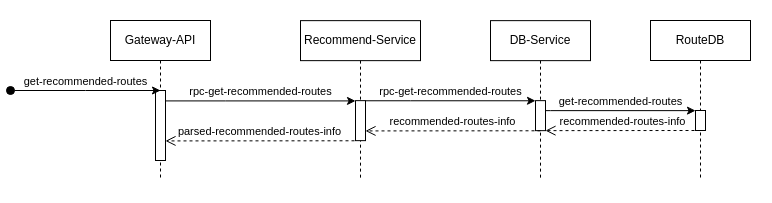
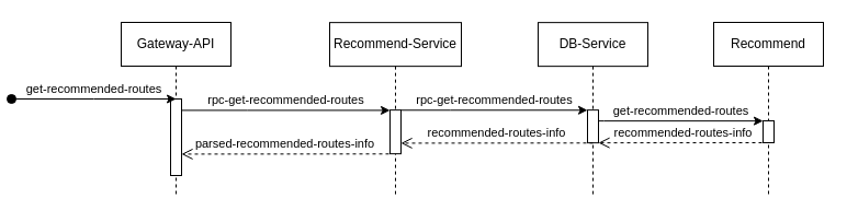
  <mxCell id="0" />
  <mxCell id="1" parent="0" />
  <mxCell id="2" value="Gateway-API" style="shape=umlLifeline;perimeter=lifelinePerimeter;whiteSpace=wrap;html=1;container=0;dropTarget=0;collapsible=0;recursiveResize=0;outlineConnect=0;portConstraint=eastwest;newEdgeStyle={&quot;edgeStyle&quot;:&quot;elbowEdgeStyle&quot;,&quot;elbow&quot;:&quot;vertical&quot;,&quot;curved&quot;:0,&quot;rounded&quot;:0};" parent="1" vertex="1"><mxGeometry x="20" y="20" width="100" height="160" as="geometry" /></mxCell>
  <mxCell id="3" value="" style="html=1;points=[];perimeter=orthogonalPerimeter;outlineConnect=0;targetShapes=umlLifeline;portConstraint=eastwest;newEdgeStyle={&quot;edgeStyle&quot;:&quot;elbowEdgeStyle&quot;,&quot;elbow&quot;:&quot;vertical&quot;,&quot;curved&quot;:0,&quot;rounded&quot;:0};" parent="2" vertex="1"><mxGeometry x="45" y="70" width="10" height="70" as="geometry" /></mxCell>
  <mxCell id="4" value="get-recommended-routes" style="html=1;verticalAlign=bottom;startArrow=oval;endArrow=classic;startSize=8;edgeStyle=elbowEdgeStyle;elbow=vertical;curved=0;rounded=0;endFill=1;" parent="2" edge="1"><mxGeometry relative="1" as="geometry"><mxPoint x="-100" y="70" as="sourcePoint" /><mxPoint x="50" y="70" as="targetPoint" /></mxGeometry></mxCell>
  <mxCell id="5" value="DB-Service" style="shape=umlLifeline;perimeter=lifelinePerimeter;whiteSpace=wrap;html=1;container=0;dropTarget=0;collapsible=0;recursiveResize=0;outlineConnect=0;portConstraint=eastwest;newEdgeStyle={&quot;edgeStyle&quot;:&quot;elbowEdgeStyle&quot;,&quot;elbow&quot;:&quot;vertical&quot;,&quot;curved&quot;:0,&quot;rounded&quot;:0};" parent="1" vertex="1"><mxGeometry x="400" y="20.14" width="100" height="160" as="geometry" /></mxCell>
  <mxCell id="6" value="" style="html=1;points=[];perimeter=orthogonalPerimeter;outlineConnect=0;targetShapes=umlLifeline;portConstraint=eastwest;newEdgeStyle={&quot;edgeStyle&quot;:&quot;elbowEdgeStyle&quot;,&quot;elbow&quot;:&quot;vertical&quot;,&quot;curved&quot;:0,&quot;rounded&quot;:0};" parent="5" vertex="1"><mxGeometry x="45" y="80" width="10" height="30" as="geometry" /></mxCell>
  <mxCell id="7" value="rpc-get-recommended-routes" style="html=1;verticalAlign=bottom;endArrow=classic;edgeStyle=elbowEdgeStyle;elbow=vertical;curved=0;rounded=0;endFill=1;" parent="1" source="15" target="6" edge="1"><mxGeometry relative="1" as="geometry"><mxPoint x="215" y="110.28" as="sourcePoint" /><Array as="points"><mxPoint x="320" y="100.28" /></Array></mxGeometry></mxCell>
  <mxCell id="8" value="recommended-routes-info" style="html=1;verticalAlign=bottom;endArrow=open;dashed=1;endSize=8;edgeStyle=elbowEdgeStyle;elbow=vertical;curved=0;rounded=0;" parent="1" target="15" edge="1"><mxGeometry relative="1" as="geometry"><mxPoint x="280" y="130.42" as="targetPoint" /><Array as="points"><mxPoint x="210" y="130.42" /></Array><mxPoint x="450" y="130.28" as="sourcePoint" /></mxGeometry></mxCell>
- <mxCell id="9" value="RouteDB" style="shape=umlLifeline;perimeter=lifelinePerimeter;whiteSpace=wrap;html=1;container=0;dropTarget=0;collapsible=0;recursiveResize=0;outlineConnect=0;portConstraint=eastwest;newEdgeStyle={&quot;edgeStyle&quot;:&quot;elbowEdgeStyle&quot;,&quot;elbow&quot;:&quot;vertical&quot;,&quot;curved&quot;:0,&quot;rounded&quot;:0};" parent="1" vertex="1"><mxGeometry x="560" y="20" width="100" height="160" as="geometry" /></mxCell>
+ <mxCell id="9" value="Recommend" style="shape=umlLifeline;perimeter=lifelinePerimeter;whiteSpace=wrap;html=1;container=0;dropTarget=0;collapsible=0;recursiveResize=0;outlineConnect=0;portConstraint=eastwest;newEdgeStyle={&quot;edgeStyle&quot;:&quot;elbowEdgeStyle&quot;,&quot;elbow&quot;:&quot;vertical&quot;,&quot;curved&quot;:0,&quot;rounded&quot;:0};" parent="1" vertex="1"><mxGeometry x="560" y="20" width="100" height="160" as="geometry" /></mxCell>
  <mxCell id="10" value="" style="html=1;points=[];perimeter=orthogonalPerimeter;outlineConnect=0;targetShapes=umlLifeline;portConstraint=eastwest;newEdgeStyle={&quot;edgeStyle&quot;:&quot;elbowEdgeStyle&quot;,&quot;elbow&quot;:&quot;vertical&quot;,&quot;curved&quot;:0,&quot;rounded&quot;:0};" parent="9" vertex="1"><mxGeometry x="45" y="90" width="10" height="20" as="geometry" /></mxCell>
  <mxCell id="11" value="get-recommended-routes" style="edgeLabel;html=1;align=center;verticalAlign=middle;resizable=0;points=[];" parent="1" vertex="1" connectable="0"><mxGeometry x="529.997" y="100.137" as="geometry" /></mxCell>
  <mxCell id="12" value="" style="edgeStyle=elbowEdgeStyle;rounded=0;orthogonalLoop=1;jettySize=auto;html=1;elbow=vertical;curved=0;" parent="1" source="6" target="10" edge="1"><mxGeometry relative="1" as="geometry"><mxPoint x="460" y="110.14" as="sourcePoint" /><mxPoint x="590" y="110.14" as="targetPoint" /><Array as="points"><mxPoint x="460" y="110.14" /></Array></mxGeometry></mxCell>
  <mxCell id="13" value="recommended-routes-info" style="html=1;verticalAlign=bottom;endArrow=open;dashed=1;endSize=8;edgeStyle=elbowEdgeStyle;elbow=vertical;curved=0;rounded=0;" parent="1" source="10" target="6" edge="1"><mxGeometry relative="1" as="geometry"><mxPoint x="460" y="130.14" as="targetPoint" /><Array as="points"><mxPoint x="555" y="130.14" /></Array><mxPoint x="590" y="130.14" as="sourcePoint" /></mxGeometry></mxCell>
  <mxCell id="14" value="Recommend-Service" style="shape=umlLifeline;perimeter=lifelinePerimeter;whiteSpace=wrap;html=1;container=0;dropTarget=0;collapsible=0;recursiveResize=0;outlineConnect=0;portConstraint=eastwest;newEdgeStyle={&quot;edgeStyle&quot;:&quot;elbowEdgeStyle&quot;,&quot;elbow&quot;:&quot;vertical&quot;,&quot;curved&quot;:0,&quot;rounded&quot;:0};" parent="1" vertex="1"><mxGeometry x="210" y="20.14" width="120" height="160" as="geometry" /></mxCell>
  <mxCell id="15" value="" style="html=1;points=[];perimeter=orthogonalPerimeter;outlineConnect=0;targetShapes=umlLifeline;portConstraint=eastwest;newEdgeStyle={&quot;edgeStyle&quot;:&quot;elbowEdgeStyle&quot;,&quot;elbow&quot;:&quot;vertical&quot;,&quot;curved&quot;:0,&quot;rounded&quot;:0};" parent="14" vertex="1"><mxGeometry x="55" y="80" width="10" height="40" as="geometry" /></mxCell>
  <mxCell id="16" value="parsed-recommended-routes-info" style="html=1;verticalAlign=bottom;endArrow=open;dashed=1;endSize=8;edgeStyle=elbowEdgeStyle;elbow=vertical;curved=0;rounded=0;" parent="1" target="3" edge="1"><mxGeometry relative="1" as="geometry"><mxPoint x="80" y="140" as="targetPoint" /><Array as="points"><mxPoint x="25" y="140.42" /></Array><mxPoint x="264" y="140.28" as="sourcePoint" /></mxGeometry></mxCell>
  <mxCell id="17" value="rpc-get-recommended-routes" style="html=1;verticalAlign=bottom;endArrow=classic;edgeStyle=elbowEdgeStyle;elbow=vertical;curved=0;rounded=0;endFill=1;" parent="1" source="3" target="15" edge="1"><mxGeometry relative="1" as="geometry"><mxPoint x="90" y="100.14" as="sourcePoint" /><Array as="points"><mxPoint x="135" y="100.42" /></Array><mxPoint x="260" y="100.14" as="targetPoint" /></mxGeometry></mxCell>
